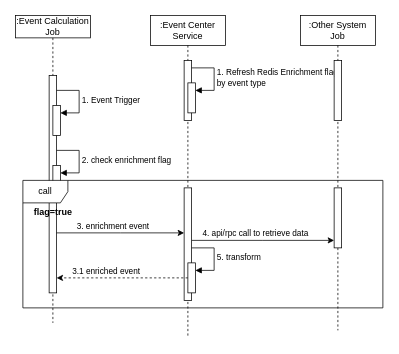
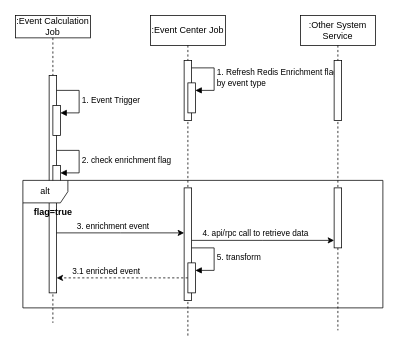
  <mxCell id="0" />
  <mxCell id="1" parent="0" />
  <mxCell id="2" value=":Event Calculation Job" style="shape=umlLifeline;perimeter=lifelinePerimeter;whiteSpace=wrap;html=1;container=1;dropTarget=0;collapsible=0;recursiveResize=0;outlineConnect=0;portConstraint=eastwest;newEdgeStyle={&quot;curved&quot;:0,&quot;rounded&quot;:0};size=30;" vertex="1" parent="1"><mxGeometry x="20" y="20" width="100" height="410" as="geometry" /></mxCell>
  <mxCell id="3" value="" style="html=1;points=[[0,0,0,0,5],[0,1,0,0,-5],[1,0,0,0,5],[1,1,0,0,-5]];perimeter=orthogonalPerimeter;outlineConnect=0;targetShapes=umlLifeline;portConstraint=eastwest;newEdgeStyle={&quot;curved&quot;:0,&quot;rounded&quot;:0};" vertex="1" parent="2"><mxGeometry x="45" y="80" width="10" height="290" as="geometry" /></mxCell>
  <mxCell id="4" value="" style="html=1;points=[[0,0,0,0,5],[0,1,0,0,-5],[1,0,0,0,5],[1,1,0,0,-5]];perimeter=orthogonalPerimeter;outlineConnect=0;targetShapes=umlLifeline;portConstraint=eastwest;newEdgeStyle={&quot;curved&quot;:0,&quot;rounded&quot;:0};" vertex="1" parent="2"><mxGeometry x="50" y="120" width="10" height="40" as="geometry" /></mxCell>
  <mxCell id="5" value="1. Event Trigger" style="html=1;align=left;spacingLeft=2;endArrow=block;rounded=0;edgeStyle=orthogonalEdgeStyle;curved=0;rounded=0;" edge="1" target="4" parent="2"><mxGeometry x="0.008" relative="1" as="geometry"><mxPoint x="55" y="100" as="sourcePoint" /><Array as="points"><mxPoint x="85" y="130" /></Array><mxPoint as="offset" /></mxGeometry></mxCell>
  <mxCell id="6" value="" style="html=1;points=[[0,0,0,0,5],[0,1,0,0,-5],[1,0,0,0,5],[1,1,0,0,-5]];perimeter=orthogonalPerimeter;outlineConnect=0;targetShapes=umlLifeline;portConstraint=eastwest;newEdgeStyle={&quot;curved&quot;:0,&quot;rounded&quot;:0};" vertex="1" parent="2"><mxGeometry x="50" y="200" width="10" height="40" as="geometry" /></mxCell>
  <mxCell id="7" value="2. check enrichment flag" style="html=1;align=left;spacingLeft=2;endArrow=block;rounded=0;edgeStyle=orthogonalEdgeStyle;curved=0;rounded=0;" edge="1" target="6" parent="2"><mxGeometry x="0.005" relative="1" as="geometry"><mxPoint x="55" y="180" as="sourcePoint" /><Array as="points"><mxPoint x="85" y="210" /></Array><mxPoint as="offset" /></mxGeometry></mxCell>
- <mxCell id="8" value=":Event Center Service" style="shape=umlLifeline;perimeter=lifelinePerimeter;whiteSpace=wrap;html=1;container=1;dropTarget=0;collapsible=0;recursiveResize=0;outlineConnect=0;portConstraint=eastwest;newEdgeStyle={&quot;curved&quot;:0,&quot;rounded&quot;:0};" vertex="1" parent="1"><mxGeometry x="200" y="20" width="100" height="430" as="geometry" /></mxCell>
+ <mxCell id="8" value=":Event Center Job" style="shape=umlLifeline;perimeter=lifelinePerimeter;whiteSpace=wrap;html=1;container=1;dropTarget=0;collapsible=0;recursiveResize=0;outlineConnect=0;portConstraint=eastwest;newEdgeStyle={&quot;curved&quot;:0,&quot;rounded&quot;:0};" vertex="1" parent="1"><mxGeometry x="200" y="20" width="100" height="430" as="geometry" /></mxCell>
  <mxCell id="9" value="" style="html=1;points=[[0,0,0,0,5],[0,1,0,0,-5],[1,0,0,0,5],[1,1,0,0,-5]];perimeter=orthogonalPerimeter;outlineConnect=0;targetShapes=umlLifeline;portConstraint=eastwest;newEdgeStyle={&quot;curved&quot;:0,&quot;rounded&quot;:0};" vertex="1" parent="8"><mxGeometry x="45" y="60" width="10" height="80" as="geometry" /></mxCell>
  <mxCell id="10" value="" style="html=1;points=[[0,0,0,0,5],[0,1,0,0,-5],[1,0,0,0,5],[1,1,0,0,-5]];perimeter=orthogonalPerimeter;outlineConnect=0;targetShapes=umlLifeline;portConstraint=eastwest;newEdgeStyle={&quot;curved&quot;:0,&quot;rounded&quot;:0};" vertex="1" parent="8"><mxGeometry x="50" y="90" width="10" height="40" as="geometry" /></mxCell>
  <mxCell id="11" value="1. Refresh Redis Enrichment flag&amp;nbsp;&lt;div&gt;by event type&lt;/div&gt;" style="html=1;align=left;spacingLeft=2;endArrow=block;rounded=0;edgeStyle=orthogonalEdgeStyle;curved=0;rounded=0;" edge="1" target="10" parent="8"><mxGeometry x="0.005" relative="1" as="geometry"><mxPoint x="55" y="70" as="sourcePoint" /><Array as="points"><mxPoint x="85" y="100" /></Array><mxPoint as="offset" /></mxGeometry></mxCell>
- <mxCell id="12" value=":Other System Job" style="shape=umlLifeline;perimeter=lifelinePerimeter;whiteSpace=wrap;html=1;container=1;dropTarget=0;collapsible=0;recursiveResize=0;outlineConnect=0;portConstraint=eastwest;newEdgeStyle={&quot;curved&quot;:0,&quot;rounded&quot;:0};" vertex="1" parent="1"><mxGeometry x="400" y="20" width="100" height="420" as="geometry" /></mxCell>
+ <mxCell id="12" value=":Other System Service" style="shape=umlLifeline;perimeter=lifelinePerimeter;whiteSpace=wrap;html=1;container=1;dropTarget=0;collapsible=0;recursiveResize=0;outlineConnect=0;portConstraint=eastwest;newEdgeStyle={&quot;curved&quot;:0,&quot;rounded&quot;:0};" vertex="1" parent="1"><mxGeometry x="400" y="20" width="100" height="420" as="geometry" /></mxCell>
  <mxCell id="13" value="" style="html=1;points=[[0,0,0,0,5],[0,1,0,0,-5],[1,0,0,0,5],[1,1,0,0,-5]];perimeter=orthogonalPerimeter;outlineConnect=0;targetShapes=umlLifeline;portConstraint=eastwest;newEdgeStyle={&quot;curved&quot;:0,&quot;rounded&quot;:0};" vertex="1" parent="12"><mxGeometry x="45" y="60" width="10" height="80" as="geometry" /></mxCell>
- <mxCell id="14" value="call" style="shape=umlFrame;whiteSpace=wrap;html=1;pointerEvents=0;" vertex="1" parent="1"><mxGeometry x="30" y="240" width="480" height="170" as="geometry" /></mxCell>
+ <mxCell id="14" value="alt" style="shape=umlFrame;whiteSpace=wrap;html=1;pointerEvents=0;" vertex="1" parent="1"><mxGeometry x="30" y="240" width="480" height="170" as="geometry" /></mxCell>
  <mxCell id="15" value="flag=true" style="text;align=center;fontStyle=1;verticalAlign=middle;spacingLeft=3;spacingRight=3;strokeColor=none;rotatable=0;points=[[0,0.5],[1,0.5]];portConstraint=eastwest;html=1;" vertex="1" parent="1"><mxGeometry x="30" y="270" width="80" height="26" as="geometry" /></mxCell>
  <mxCell id="16" style="edgeStyle=orthogonalEdgeStyle;rounded=0;orthogonalLoop=1;jettySize=auto;html=1;curved=0;" edge="1" parent="1" source="18" target="21"><mxGeometry relative="1" as="geometry"><Array as="points"><mxPoint x="350" y="320" /><mxPoint x="350" y="320" /></Array></mxGeometry></mxCell>
  <mxCell id="17" value="4. api/rpc call to retrieve data" style="edgeLabel;html=1;align=center;verticalAlign=middle;resizable=0;points=[];" vertex="1" connectable="0" parent="16"><mxGeometry x="-0.469" relative="1" as="geometry"><mxPoint x="34" y="-10" as="offset" /></mxGeometry></mxCell>
  <mxCell id="18" value="" style="html=1;points=[[0,0,0,0,5],[0,1,0,0,-5],[1,0,0,0,5],[1,1,0,0,-5]];perimeter=orthogonalPerimeter;outlineConnect=0;targetShapes=umlLifeline;portConstraint=eastwest;newEdgeStyle={&quot;curved&quot;:0,&quot;rounded&quot;:0};" vertex="1" parent="1"><mxGeometry x="245" y="250" width="10" height="150" as="geometry" /></mxCell>
  <mxCell id="19" style="edgeStyle=orthogonalEdgeStyle;rounded=0;orthogonalLoop=1;jettySize=auto;html=1;curved=0;" edge="1" parent="1" source="3" target="18"><mxGeometry relative="1" as="geometry"><Array as="points"><mxPoint x="160" y="310" /><mxPoint x="160" y="310" /></Array></mxGeometry></mxCell>
  <mxCell id="20" value="3. enrichment event" style="edgeLabel;html=1;align=center;verticalAlign=middle;resizable=0;points=[];" vertex="1" connectable="0" parent="19"><mxGeometry x="-0.608" relative="1" as="geometry"><mxPoint x="41" y="-10" as="offset" /></mxGeometry></mxCell>
  <mxCell id="21" value="" style="html=1;points=[[0,0,0,0,5],[0,1,0,0,-5],[1,0,0,0,5],[1,1,0,0,-5]];perimeter=orthogonalPerimeter;outlineConnect=0;targetShapes=umlLifeline;portConstraint=eastwest;newEdgeStyle={&quot;curved&quot;:0,&quot;rounded&quot;:0};" vertex="1" parent="1"><mxGeometry x="445" y="250" width="10" height="80" as="geometry" /></mxCell>
  <mxCell id="22" style="edgeStyle=orthogonalEdgeStyle;rounded=0;orthogonalLoop=1;jettySize=auto;html=1;curved=0;dashed=1;" edge="1" parent="1" source="24" target="3"><mxGeometry relative="1" as="geometry"><Array as="points"><mxPoint x="110" y="370" /><mxPoint x="110" y="370" /></Array></mxGeometry></mxCell>
  <mxCell id="23" value="3.1 enriched event" style="edgeLabel;html=1;align=center;verticalAlign=middle;resizable=0;points=[];" vertex="1" connectable="0" parent="22"><mxGeometry x="0.587" y="-1" relative="1" as="geometry"><mxPoint x="29" y="-9" as="offset" /></mxGeometry></mxCell>
  <mxCell id="24" value="" style="html=1;points=[[0,0,0,0,5],[0,1,0,0,-5],[1,0,0,0,5],[1,1,0,0,-5]];perimeter=orthogonalPerimeter;outlineConnect=0;targetShapes=umlLifeline;portConstraint=eastwest;newEdgeStyle={&quot;curved&quot;:0,&quot;rounded&quot;:0};" vertex="1" parent="1"><mxGeometry x="250" y="350" width="10" height="40" as="geometry" /></mxCell>
  <mxCell id="25" value="5. transform" style="html=1;align=left;spacingLeft=2;endArrow=block;rounded=0;edgeStyle=orthogonalEdgeStyle;curved=0;rounded=0;" edge="1" target="24" parent="1"><mxGeometry x="0.008" relative="1" as="geometry"><mxPoint x="255" y="330" as="sourcePoint" /><Array as="points"><mxPoint x="285" y="360" /></Array><mxPoint as="offset" /></mxGeometry></mxCell>
